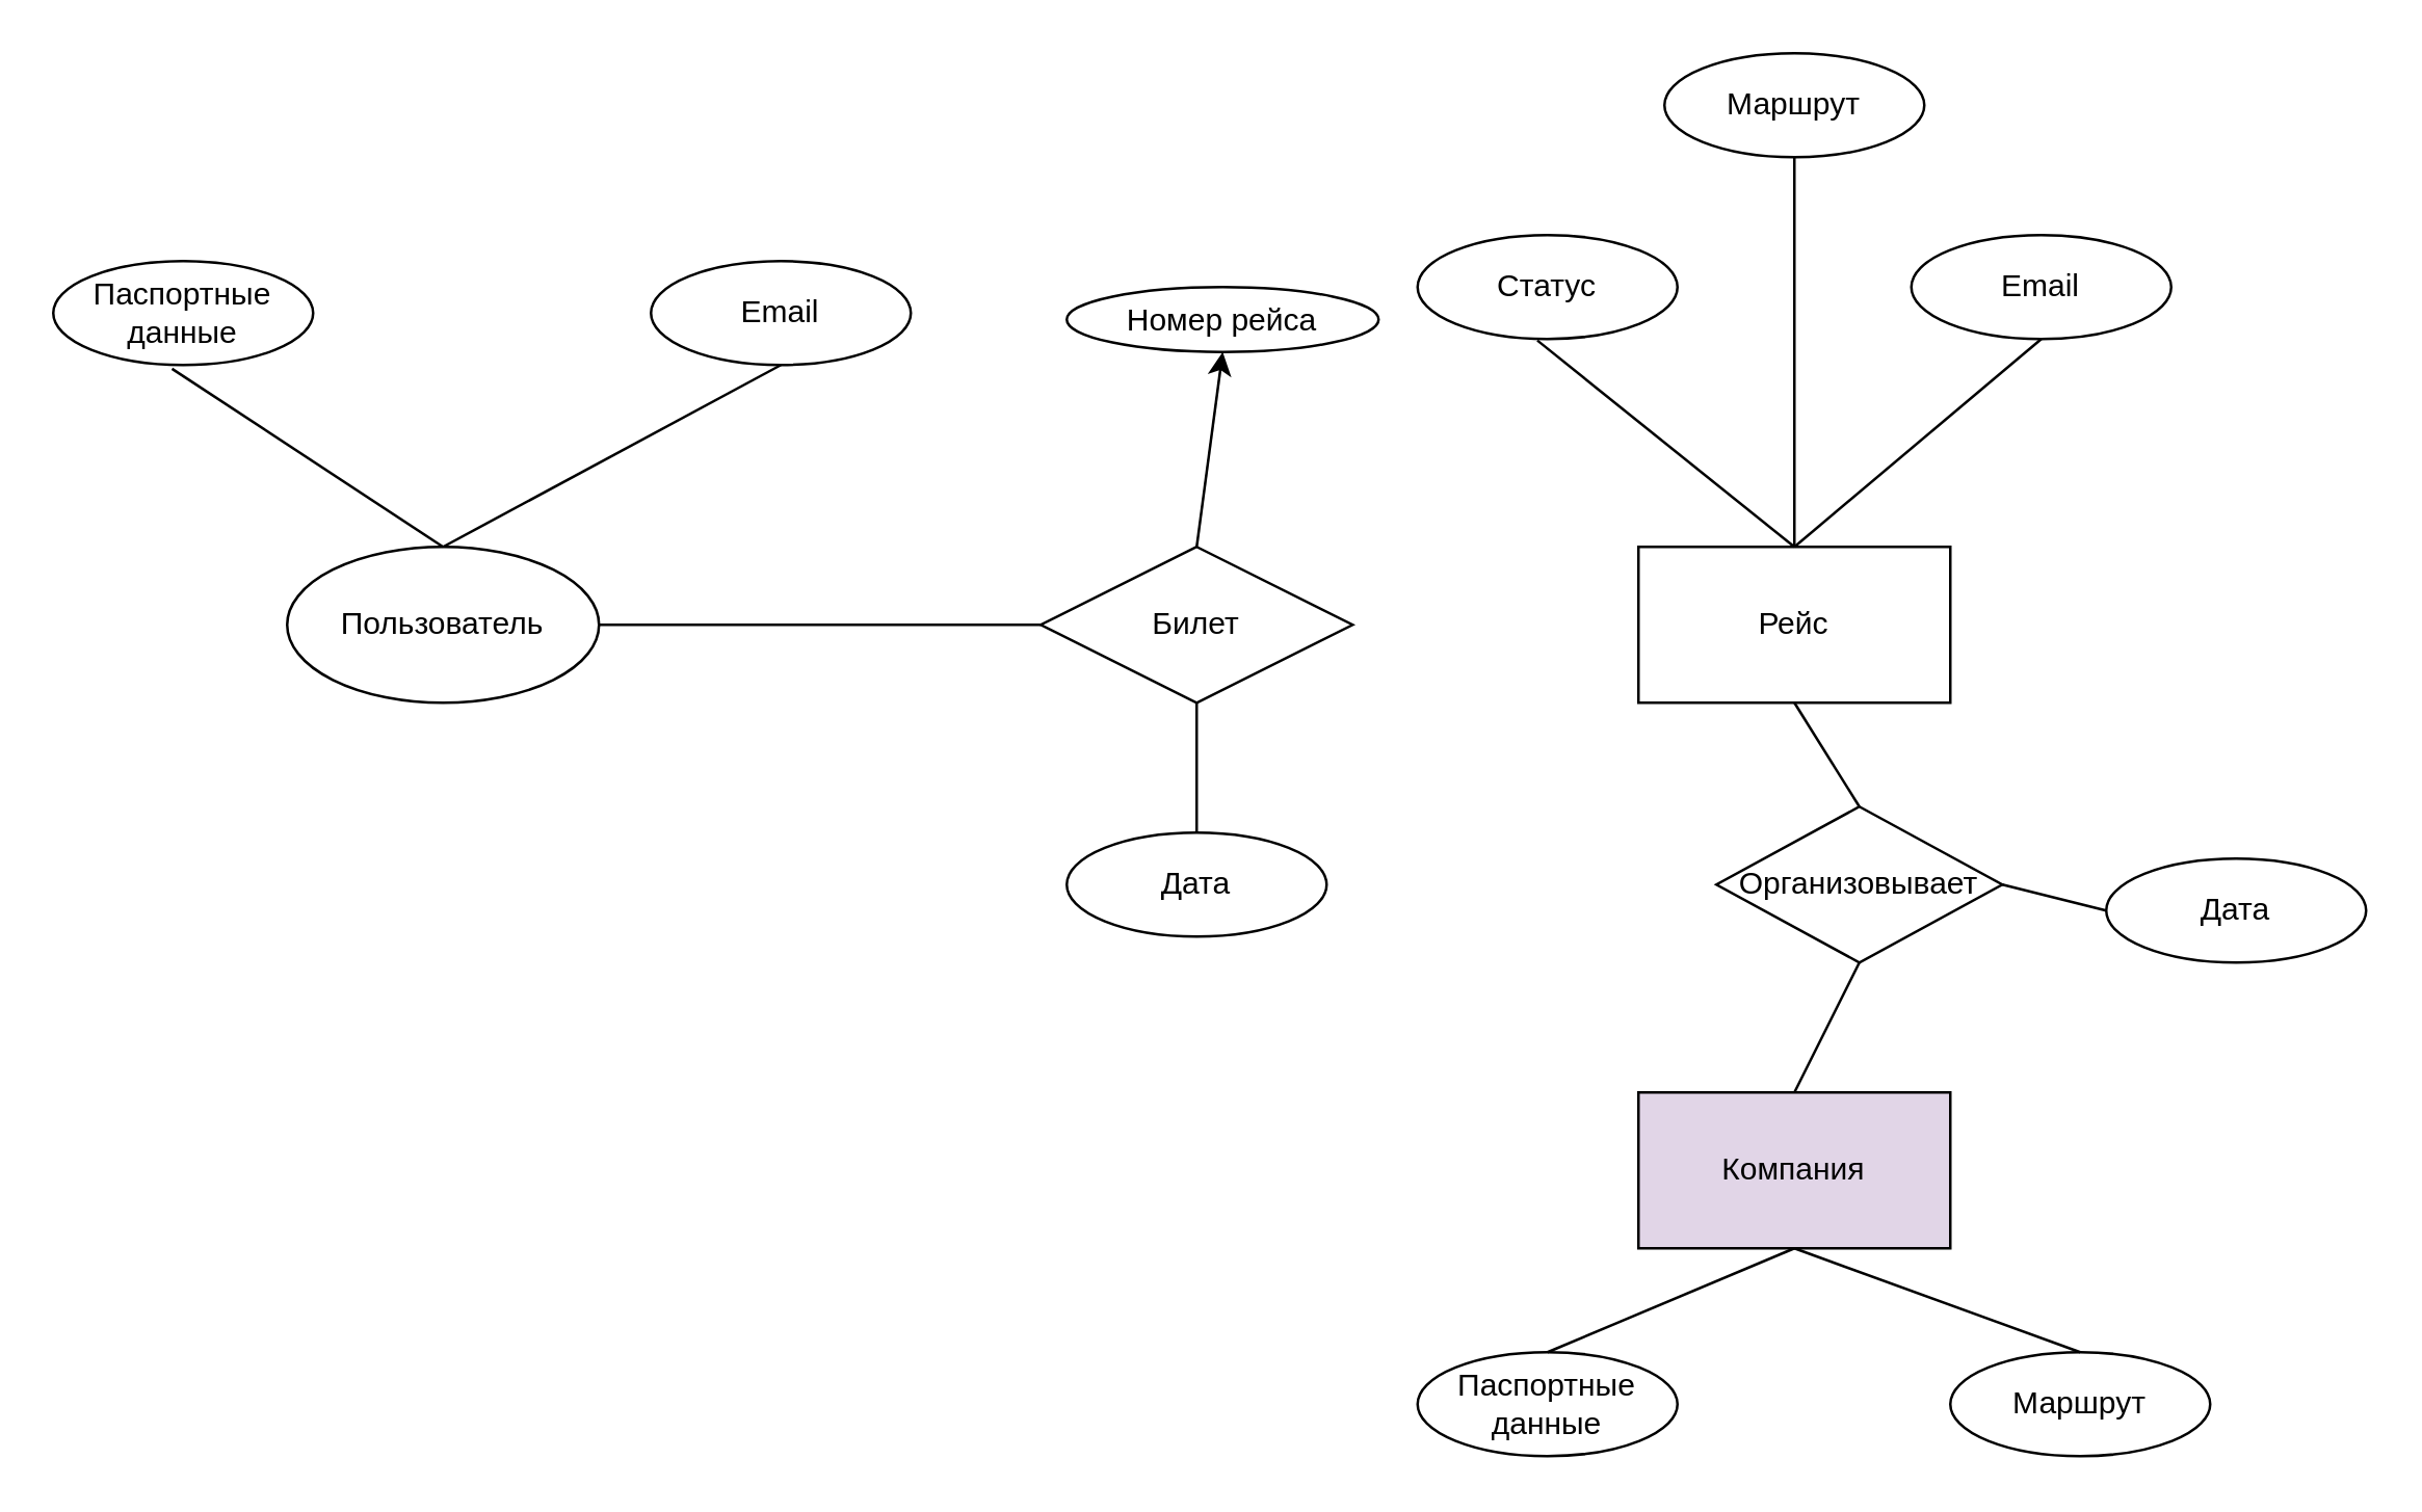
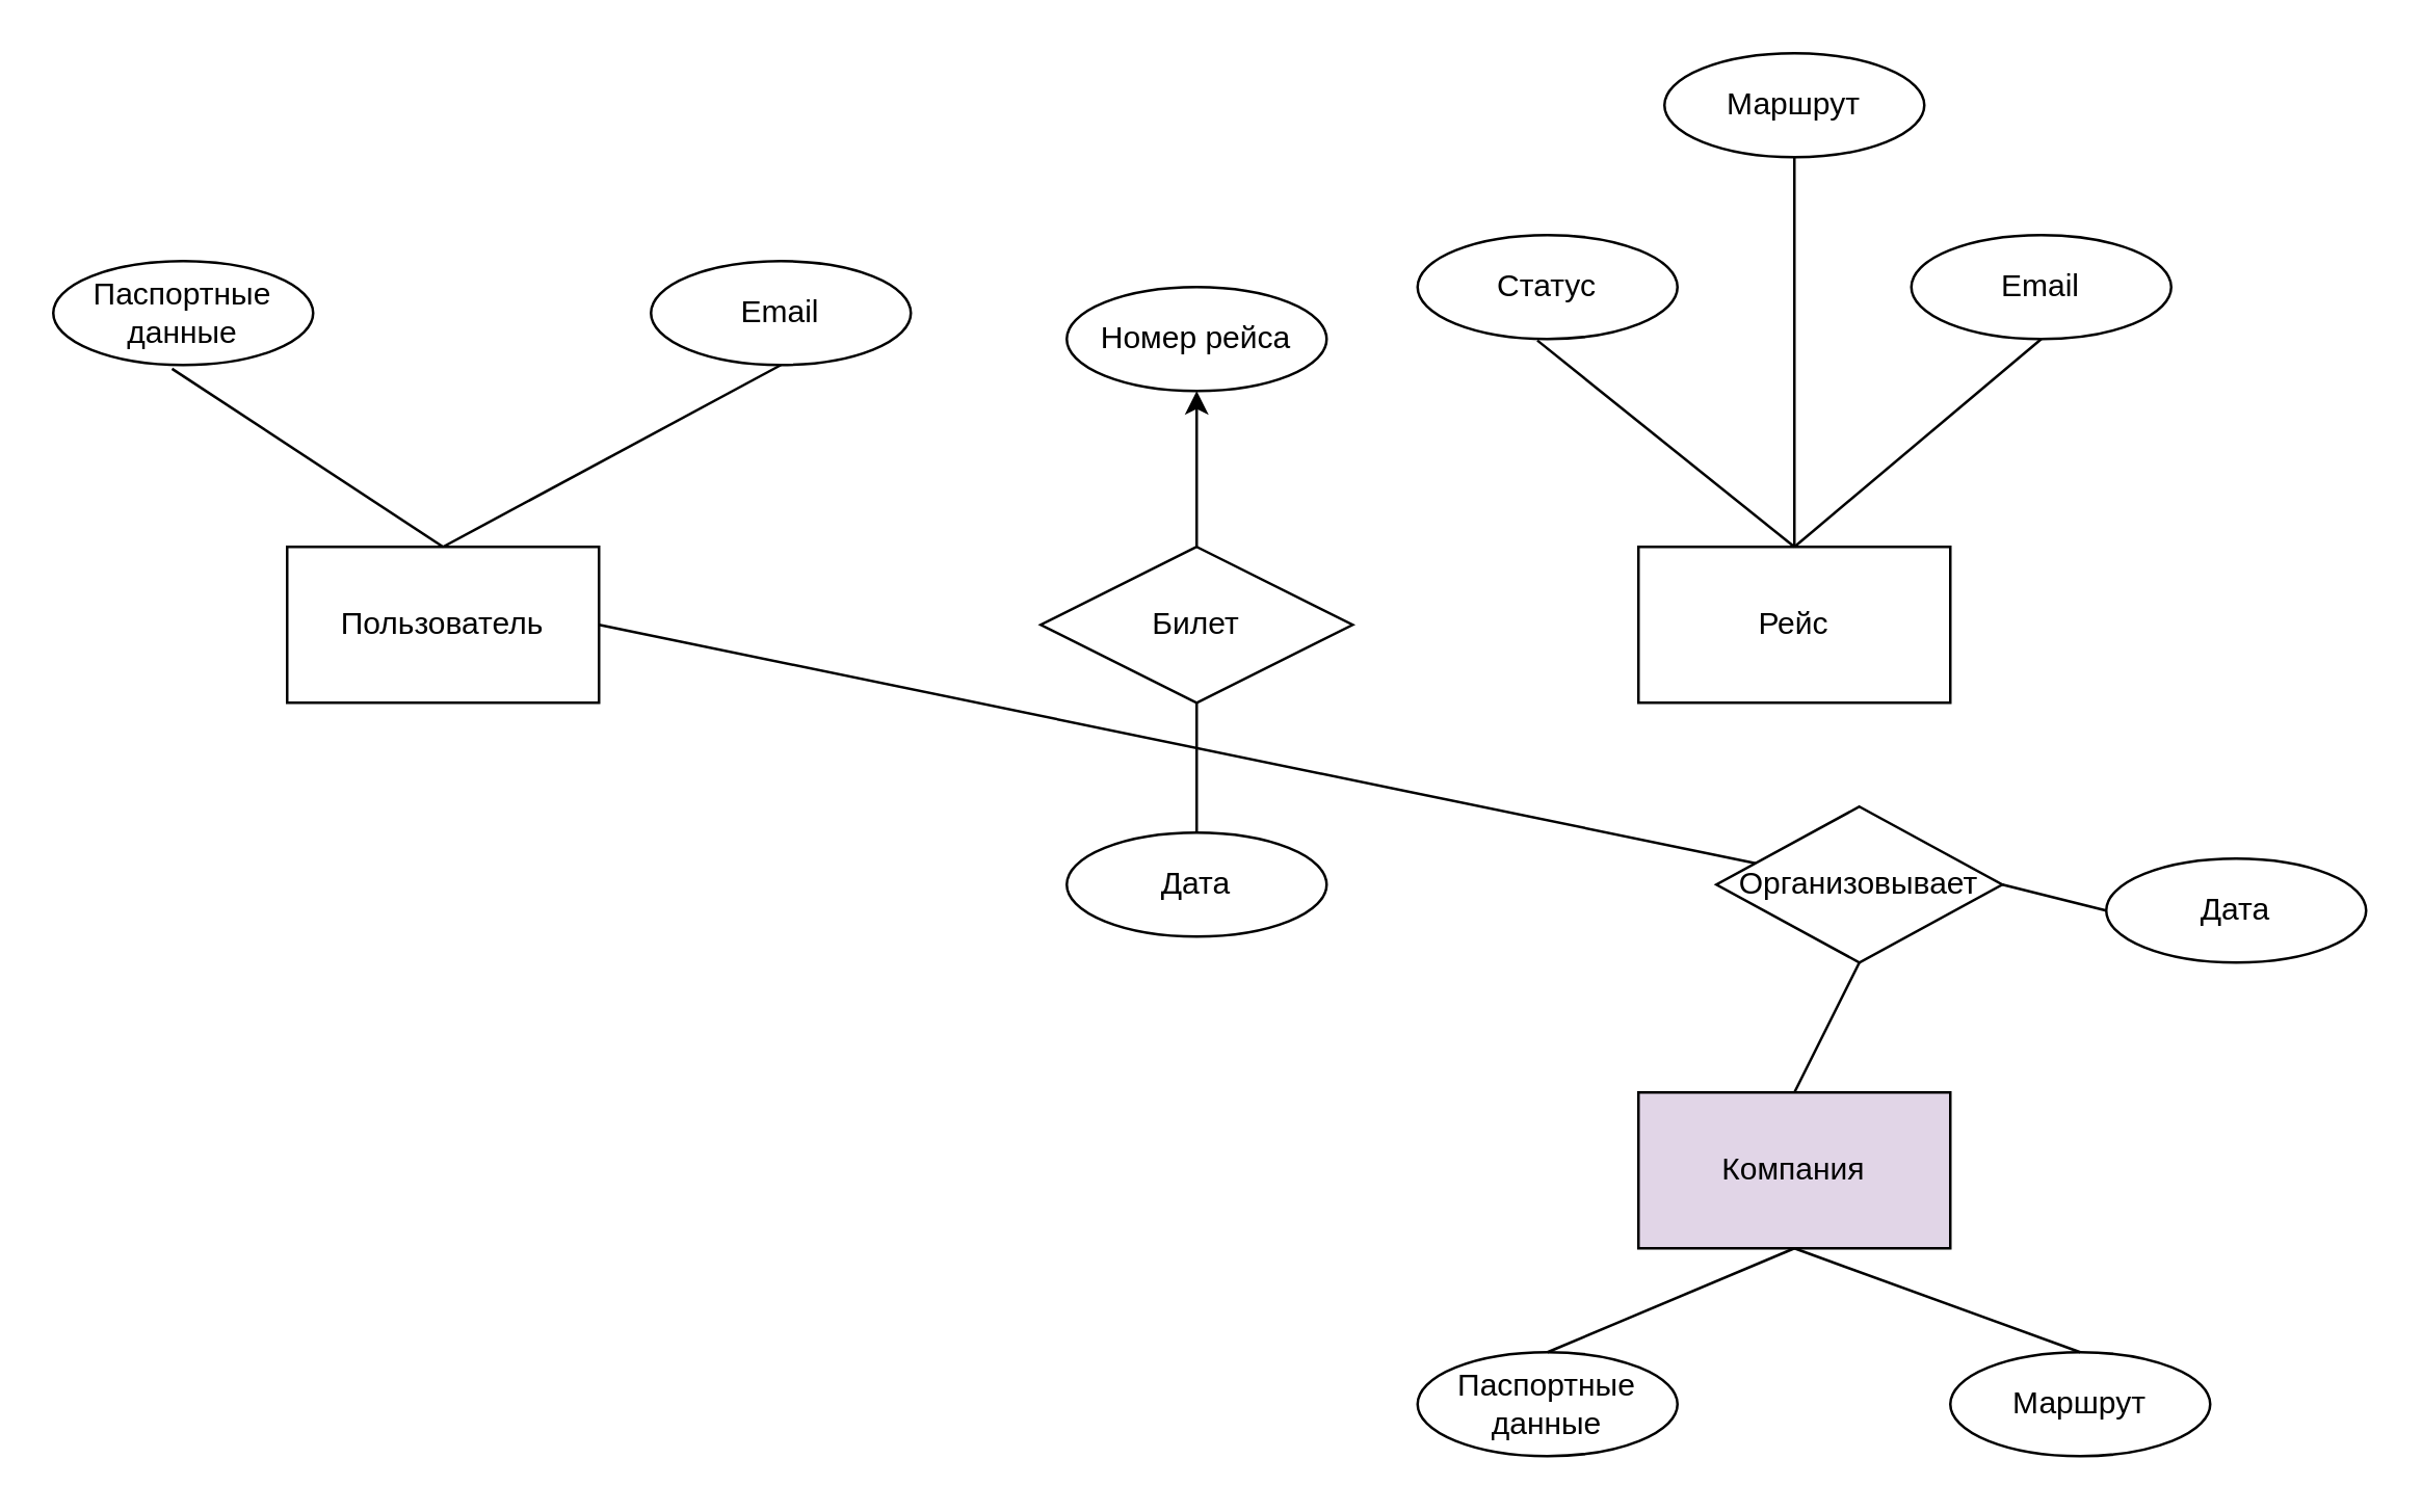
  <mxCell id="0" />
  <mxCell id="1" parent="0" />
- <mxCell id="2" value="Пользователь" style="ellipse;whiteSpace=wrap;html=1;" parent="1" vertex="1"><mxGeometry x="110" y="210" width="120" height="60" as="geometry" /></mxCell>
+ <mxCell id="2" value="Пользователь" style="rounded=0;whiteSpace=wrap;html=1;" parent="1" vertex="1"><mxGeometry x="110" y="210" width="120" height="60" as="geometry" /></mxCell>
  <mxCell id="3" value="Паспортные данные" style="ellipse;whiteSpace=wrap;html=1;align=center;" parent="1" vertex="1"><mxGeometry x="20" y="100" width="100" height="40" as="geometry" /></mxCell>
  <mxCell id="4" value="Email" style="ellipse;whiteSpace=wrap;html=1;align=center;" parent="1" vertex="1"><mxGeometry x="250" y="100" width="100" height="40" as="geometry" /></mxCell>
  <mxCell id="5" value="" style="endArrow=none;html=1;rounded=0;exitX=0.5;exitY=0;exitDx=0;exitDy=0;entryX=0.457;entryY=1.036;entryDx=0;entryDy=0;entryPerimeter=0;" parent="1" source="2" target="3" edge="1"><mxGeometry width="50" height="50" relative="1" as="geometry"><mxPoint x="100" y="210" as="sourcePoint" /><mxPoint x="150" y="160" as="targetPoint" /></mxGeometry></mxCell>
  <mxCell id="6" value="" style="endArrow=none;html=1;rounded=0;exitX=0.5;exitY=0;exitDx=0;exitDy=0;entryX=0.5;entryY=1;entryDx=0;entryDy=0;" parent="1" source="2" target="4" edge="1"><mxGeometry width="50" height="50" relative="1" as="geometry"><mxPoint x="300" y="210" as="sourcePoint" /><mxPoint x="350" y="160" as="targetPoint" /></mxGeometry></mxCell>
  <mxCell id="7" value="Билет" style="shape=rhombus;perimeter=rhombusPerimeter;whiteSpace=wrap;html=1;align=center;" parent="1" vertex="1"><mxGeometry x="400" y="210" width="120" height="60" as="geometry" /></mxCell>
- <mxCell id="8" value="Номер рейса" style="ellipse;whiteSpace=wrap;html=1;align=center;" parent="1" vertex="1"><mxGeometry x="410" y="110" width="120" height="25" as="geometry" /></mxCell>
- <mxCell id="9" value="" style="endArrow=none;html=1;rounded=0;exitX=1;exitY=0.5;exitDx=0;exitDy=0;entryX=0;entryY=0.5;entryDx=0;entryDy=0;" parent="1" source="2" target="7" edge="1"><mxGeometry width="50" height="50" relative="1" as="geometry"><mxPoint x="300" y="250" as="sourcePoint" /><mxPoint x="350" y="200" as="targetPoint" /></mxGeometry></mxCell>
+ <mxCell id="8" value="Номер рейса" style="ellipse;whiteSpace=wrap;html=1;align=center;" parent="1" vertex="1"><mxGeometry x="410" y="110" width="100" height="40" as="geometry" /></mxCell>
+ <mxCell id="9" value="" style="endArrow=none;html=1;rounded=0;exitX=1;exitY=0.5;exitDx=0;exitDy=0;" parent="1" source="2" target="16" edge="1"><mxGeometry width="50" height="50" relative="1" as="geometry"><mxPoint x="300" y="250" as="sourcePoint" /><mxPoint x="350" y="200" as="targetPoint" /></mxGeometry></mxCell>
  <mxCell id="10" value="" style="endArrow=classic;html=1;rounded=0;entryX=0.5;entryY=1;entryDx=0;entryDy=0;exitX=0.5;exitY=0;exitDx=0;exitDy=0;" parent="1" source="7" target="8" edge="1"><mxGeometry width="50" height="50" relative="1" as="geometry"><mxPoint x="460" y="200" as="sourcePoint" /><mxPoint x="485" y="140" as="targetPoint" /></mxGeometry></mxCell>
  <mxCell id="11" value="Рейс" style="rounded=0;whiteSpace=wrap;html=1;" parent="1" vertex="1"><mxGeometry x="630" y="210" width="120" height="60" as="geometry" /></mxCell>
  <mxCell id="12" value="Статус" style="ellipse;whiteSpace=wrap;html=1;align=center;" parent="1" vertex="1"><mxGeometry x="545" y="90" width="100" height="40" as="geometry" /></mxCell>
  <mxCell id="13" value="Email" style="ellipse;whiteSpace=wrap;html=1;align=center;" parent="1" vertex="1"><mxGeometry x="735" y="90" width="100" height="40" as="geometry" /></mxCell>
  <mxCell id="14" value="" style="endArrow=none;html=1;rounded=0;exitX=0.461;exitY=1.014;exitDx=0;exitDy=0;exitPerimeter=0;" parent="1" source="12" edge="1"><mxGeometry width="50" height="50" relative="1" as="geometry"><mxPoint x="620" y="190" as="sourcePoint" /><mxPoint x="690" y="210" as="targetPoint" /></mxGeometry></mxCell>
  <mxCell id="15" value="" style="endArrow=none;html=1;rounded=0;entryX=0.5;entryY=1;entryDx=0;entryDy=0;exitX=0.5;exitY=0;exitDx=0;exitDy=0;" parent="1" source="11" target="13" edge="1"><mxGeometry width="50" height="50" relative="1" as="geometry"><mxPoint x="720" y="190" as="sourcePoint" /><mxPoint x="770" y="140" as="targetPoint" /></mxGeometry></mxCell>
  <mxCell id="16" value="Организовывает" style="shape=rhombus;perimeter=rhombusPerimeter;whiteSpace=wrap;html=1;align=center;" parent="1" vertex="1"><mxGeometry x="660" y="310" width="110" height="60" as="geometry" /></mxCell>
  <mxCell id="17" value="Паспортные данные" style="ellipse;whiteSpace=wrap;html=1;align=center;" parent="1" vertex="1"><mxGeometry x="545" y="520" width="100" height="40" as="geometry" /></mxCell>
  <mxCell id="18" value="Дата" style="ellipse;whiteSpace=wrap;html=1;align=center;" parent="1" vertex="1"><mxGeometry x="810" y="330" width="100" height="40" as="geometry" /></mxCell>
- <mxCell id="19" value="" style="endArrow=none;html=1;rounded=0;entryX=0.5;entryY=1;entryDx=0;entryDy=0;exitX=0.5;exitY=0;exitDx=0;exitDy=0;" parent="1" source="16" target="11" edge="1"><mxGeometry width="50" height="50" relative="1" as="geometry"><mxPoint x="610" y="340" as="sourcePoint" /><mxPoint x="660" y="290" as="targetPoint" /></mxGeometry></mxCell>
  <mxCell id="20" value="Компания" style="rounded=0;whiteSpace=wrap;html=1;fillColor=#e1d5e7;" parent="1" vertex="1"><mxGeometry x="630" y="420" width="120" height="60" as="geometry" /></mxCell>
  <mxCell id="21" value="" style="endArrow=none;html=1;rounded=0;entryX=0.5;entryY=1;entryDx=0;entryDy=0;exitX=0.5;exitY=0;exitDx=0;exitDy=0;" parent="1" source="20" target="16" edge="1"><mxGeometry width="50" height="50" relative="1" as="geometry"><mxPoint x="610" y="430" as="sourcePoint" /><mxPoint x="660" y="380" as="targetPoint" /></mxGeometry></mxCell>
  <mxCell id="22" value="" style="endArrow=none;html=1;rounded=0;entryX=0.5;entryY=1;entryDx=0;entryDy=0;exitX=0.5;exitY=0;exitDx=0;exitDy=0;" parent="1" source="17" target="20" edge="1"><mxGeometry width="50" height="50" relative="1" as="geometry"><mxPoint x="630" y="560" as="sourcePoint" /><mxPoint x="680" y="510" as="targetPoint" /></mxGeometry></mxCell>
  <mxCell id="23" value="" style="endArrow=none;html=1;rounded=0;exitX=0;exitY=0.5;exitDx=0;exitDy=0;entryX=1;entryY=0.5;entryDx=0;entryDy=0;" parent="1" source="18" edge="1" target="16"><mxGeometry width="50" height="50" relative="1" as="geometry"><mxPoint x="665" y="550" as="sourcePoint" /><mxPoint x="690" y="480" as="targetPoint" /></mxGeometry></mxCell>
  <mxCell id="24" value="Маршрут" style="ellipse;whiteSpace=wrap;html=1;align=center;" vertex="1" parent="1"><mxGeometry x="640" y="20" width="100" height="40" as="geometry" /></mxCell>
  <mxCell id="25" value="" style="endArrow=none;html=1;rounded=0;fontSize=12;startSize=8;endSize=8;curved=1;entryX=0.5;entryY=1;entryDx=0;entryDy=0;exitX=0.5;exitY=0;exitDx=0;exitDy=0;" edge="1" parent="1" source="11" target="24"><mxGeometry width="50" height="50" relative="1" as="geometry"><mxPoint x="660" y="160" as="sourcePoint" /><mxPoint x="710" y="110" as="targetPoint" /></mxGeometry></mxCell>
  <mxCell id="26" value="Маршрут" style="ellipse;whiteSpace=wrap;html=1;align=center;" vertex="1" parent="1"><mxGeometry x="750" y="520" width="100" height="40" as="geometry" /></mxCell>
  <mxCell id="27" value="" style="endArrow=none;html=1;rounded=0;fontSize=12;startSize=8;endSize=8;curved=1;entryX=0.5;entryY=1;entryDx=0;entryDy=0;exitX=0.5;exitY=0;exitDx=0;exitDy=0;" edge="1" parent="1" source="26" target="20"><mxGeometry width="50" height="50" relative="1" as="geometry"><mxPoint x="670" y="570" as="sourcePoint" /><mxPoint x="720" y="520" as="targetPoint" /></mxGeometry></mxCell>
  <mxCell id="28" value="Дата" style="ellipse;whiteSpace=wrap;html=1;align=center;" vertex="1" parent="1"><mxGeometry x="410" y="320" width="100" height="40" as="geometry" /></mxCell>
  <mxCell id="29" value="" style="endArrow=none;html=1;rounded=0;entryX=0.5;entryY=0;entryDx=0;entryDy=0;exitX=0.5;exitY=1;exitDx=0;exitDy=0;" edge="1" parent="1" source="7" target="28"><mxGeometry width="50" height="50" relative="1" as="geometry"><mxPoint x="640" y="350" as="sourcePoint" /><mxPoint x="755" y="360" as="targetPoint" /></mxGeometry></mxCell>
